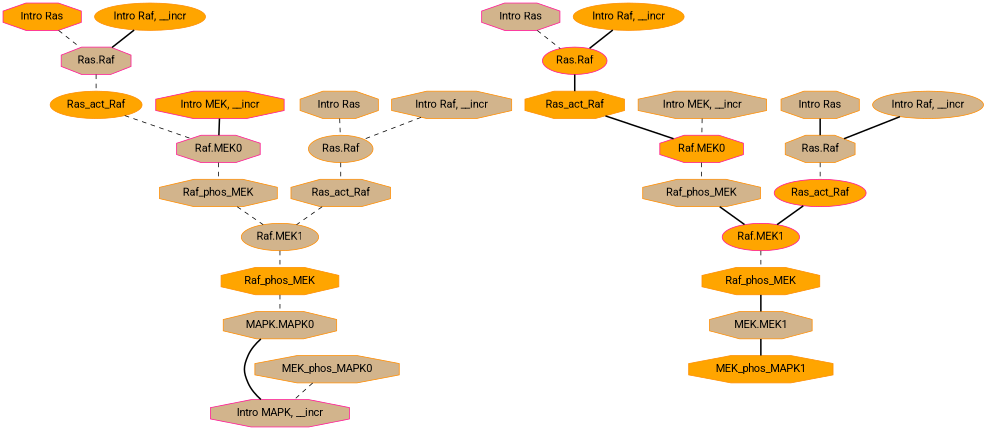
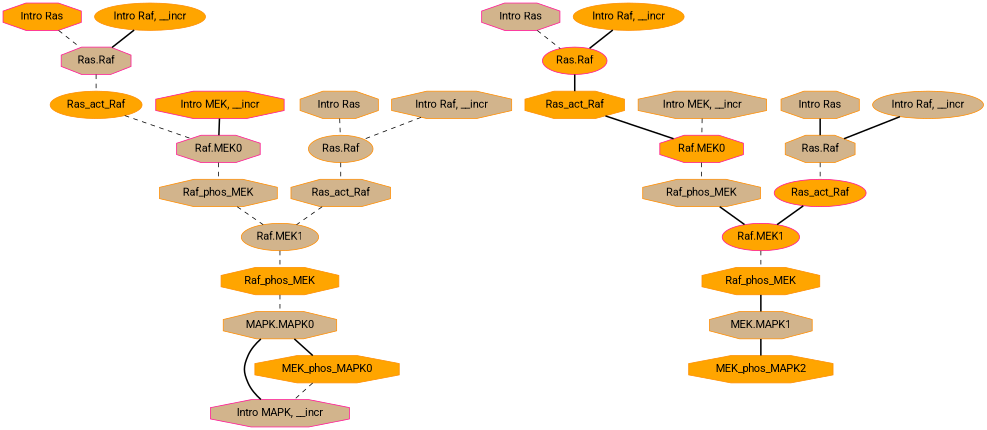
  digraph {
    fontname=Roboto
    rankdir=TB
    ranksep=0.30
    node [color=darkorange fillcolor=tan fontname=Roboto shape=octagon style=filled]
    edge [color="0.000 0.000 0.000" dir=none fontname=Roboto style=dashed]
    n1 [color=deeppink fillcolor=orange label="Intro Ras"]
    n2 [color=deeppink label="Ras.Raf"]
    n3 [fillcolor=orange label=Ras_act_Raf shape=ellipse]
    n4 [label="Intro Ras"]
    n5 [label="Ras.Raf" shape=ellipse]
    n6 [label=Ras_act_Raf]
    n7 [color=deeppink label="Intro Ras"]
    n8 [color=deeppink fillcolor=orange label="Ras.Raf" shape=ellipse]
    n9 [fillcolor=orange label=Ras_act_Raf]
    n10 [label="Intro Ras"]
    n11 [label="Ras.Raf"]
    n12 [color=deeppink fillcolor=orange label=Ras_act_Raf shape=ellipse]
    n13 [label="Intro Raf, __incr" shape=ellipse]
    n14 [fillcolor=orange label="Intro Raf, __incr" shape=ellipse]
    n15 [label="Intro Raf, __incr"]
    n16 [fillcolor=orange label="Intro Raf, __incr" shape=ellipse]
    n17 [color=deeppink fillcolor=orange label="Intro MEK, __incr"]
    n18 [color=deeppink label="Raf.MEK0"]
    n19 [label=Raf_phos_MEK]
    n20 [label="Intro MEK, __incr"]
    n21 [color=deeppink fillcolor=orange label="Raf.MEK0"]
    n22 [label=Raf_phos_MEK]
    n23 [color=deeppink label="Intro MAPK, __incr"]
    n24 [label="MAPK.MAPK0"]
-   n25 [label=MEK_phos_MAPK0]
+   n25 [fillcolor=orange label=MEK_phos_MAPK0]
    n26 [label="Raf.MEK1" shape=ellipse]
    n27 [fillcolor=orange label=Raf_phos_MEK]
    n28 [color=deeppink fillcolor=orange label="Raf.MEK1" shape=ellipse]
    n29 [fillcolor=orange label=Raf_phos_MEK]
-   n30 [label="MEK.MEK1"]
-   n31 [fillcolor=orange label=MEK_phos_MAPK1]
+   n30 [label="MEK.MAPK1"]
+   n31 [fillcolor=orange label=MEK_phos_MAPK2]
    n1 -> n2
    n2 -> n3
    n3 -> n18
    n4 -> n5
    n5 -> n6
    n6 -> n26
    n7 -> n8
    n8 -> n9 [style=bold]
    n9 -> n21 [style=bold]
    n10 -> n11 [style=bold]
    n11 -> n12
    n12 -> n28 [style=bold]
    n13 -> n11 [style=bold]
    n14 -> n8 [style=bold]
    n15 -> n5
    n16 -> n2 [style=bold]
    n17 -> n18 [style=bold]
    n18 -> n19
    n19 -> n26
    n20 -> n21
    n21 -> n22
    n22 -> n28 [style=bold]
    n23 -> n24 [style=bold]
+   n24 -> n25 [style=bold]
    n25 -> n23
    n26 -> n27
    n27 -> n24
    n28 -> n29
    n29 -> n30 [style=bold]
    n30 -> n31 [style=bold]
  }
